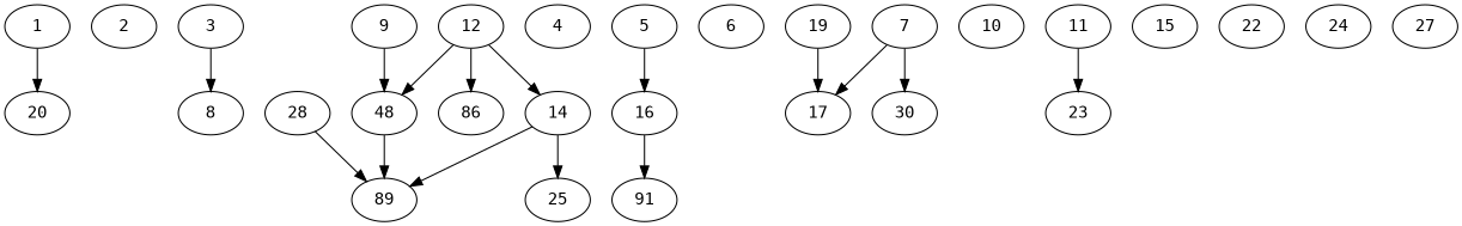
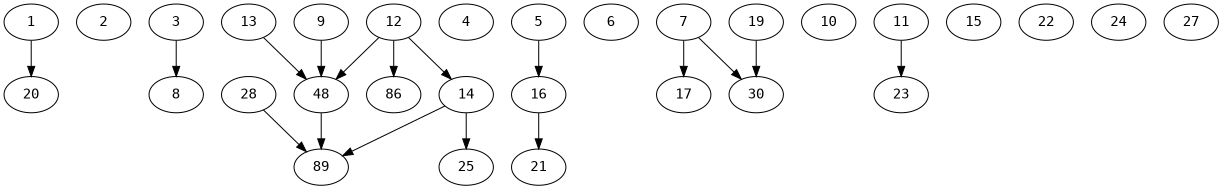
  digraph {
    fontname="DejaVu Sans Mono"
    node [Processor=3 Start=0 Weight=24 fontname="DejaVu Sans Mono"]
    edge [Weight=9 fontname="DejaVu Sans Mono"]
    1 [Processor=8 Weight=65]
    20 [Processor=5 Start=89 Weight=41]
    2 [Processor=16 Weight=57]
    3 [Weight=57]
    8 [Processor=1 Start=171]
    9 [Start=57 Weight=41]
    n7 [Start=98 Weight=73 label=48]
    n8 [Start=171 label=89]
    4 [Processor=2 Weight=65]
    5 [Processor=11 Weight=57]
    16 [Processor=11 Start=57 Weight=16]
-   21 [Processor=14 Start=79 Weight=49 label=91]
+   21 [Processor=14 Start=79 Weight=49]
    25 [Processor=4 Start=171]
    6 [Processor=15 Start=73 Weight=49]
    7 [Processor=7]
    17 [Processor=7 Start=24 Weight=57]
    30 [Processor=14 Start=155 Weight=16]
    10 [Processor=10 Weight=16]
    11 [Processor=4 Weight=82]
    23 [Processor=4 Start=82 Weight=82]
    12 [Processor=12]
    14 [Processor=13 Start=82 Weight=73]
    n23 [Processor=15 Start=28 Weight=41 label=86]
+   13 [Processor=6 Weight=41]
    15 [Processor=5 Weight=65]
    19 [Processor=12 Start=24 Weight=49]
    22 [Processor=9 Start=24 Weight=65]
    24 [Processor=16 Start=73 Weight=82]
    27 [Processor=9]
    28 [Processor=1 Weight=33]
    1 -> 20 [Weight=10]
    3 -> 8
    9 -> n7 [Weight=10]
    n7 -> n8 [Weight=8]
    5 -> 16 [Weight=6]
    16 -> 21 [Weight=6]
    7 -> 17 [Weight=10]
    7 -> 30 [Weight=8]
    11 -> 23
    12 -> n7 [Weight=6]
    12 -> 14
    12 -> n23 [Weight=4]
    14 -> n8 [Weight=7]
    14 -> 25
-   19 -> 17 [Weight=2]
+   13 -> n7 [Weight=3]
+   19 -> 30 [Weight=2]
    28 -> n8 [Weight=6]
  }
